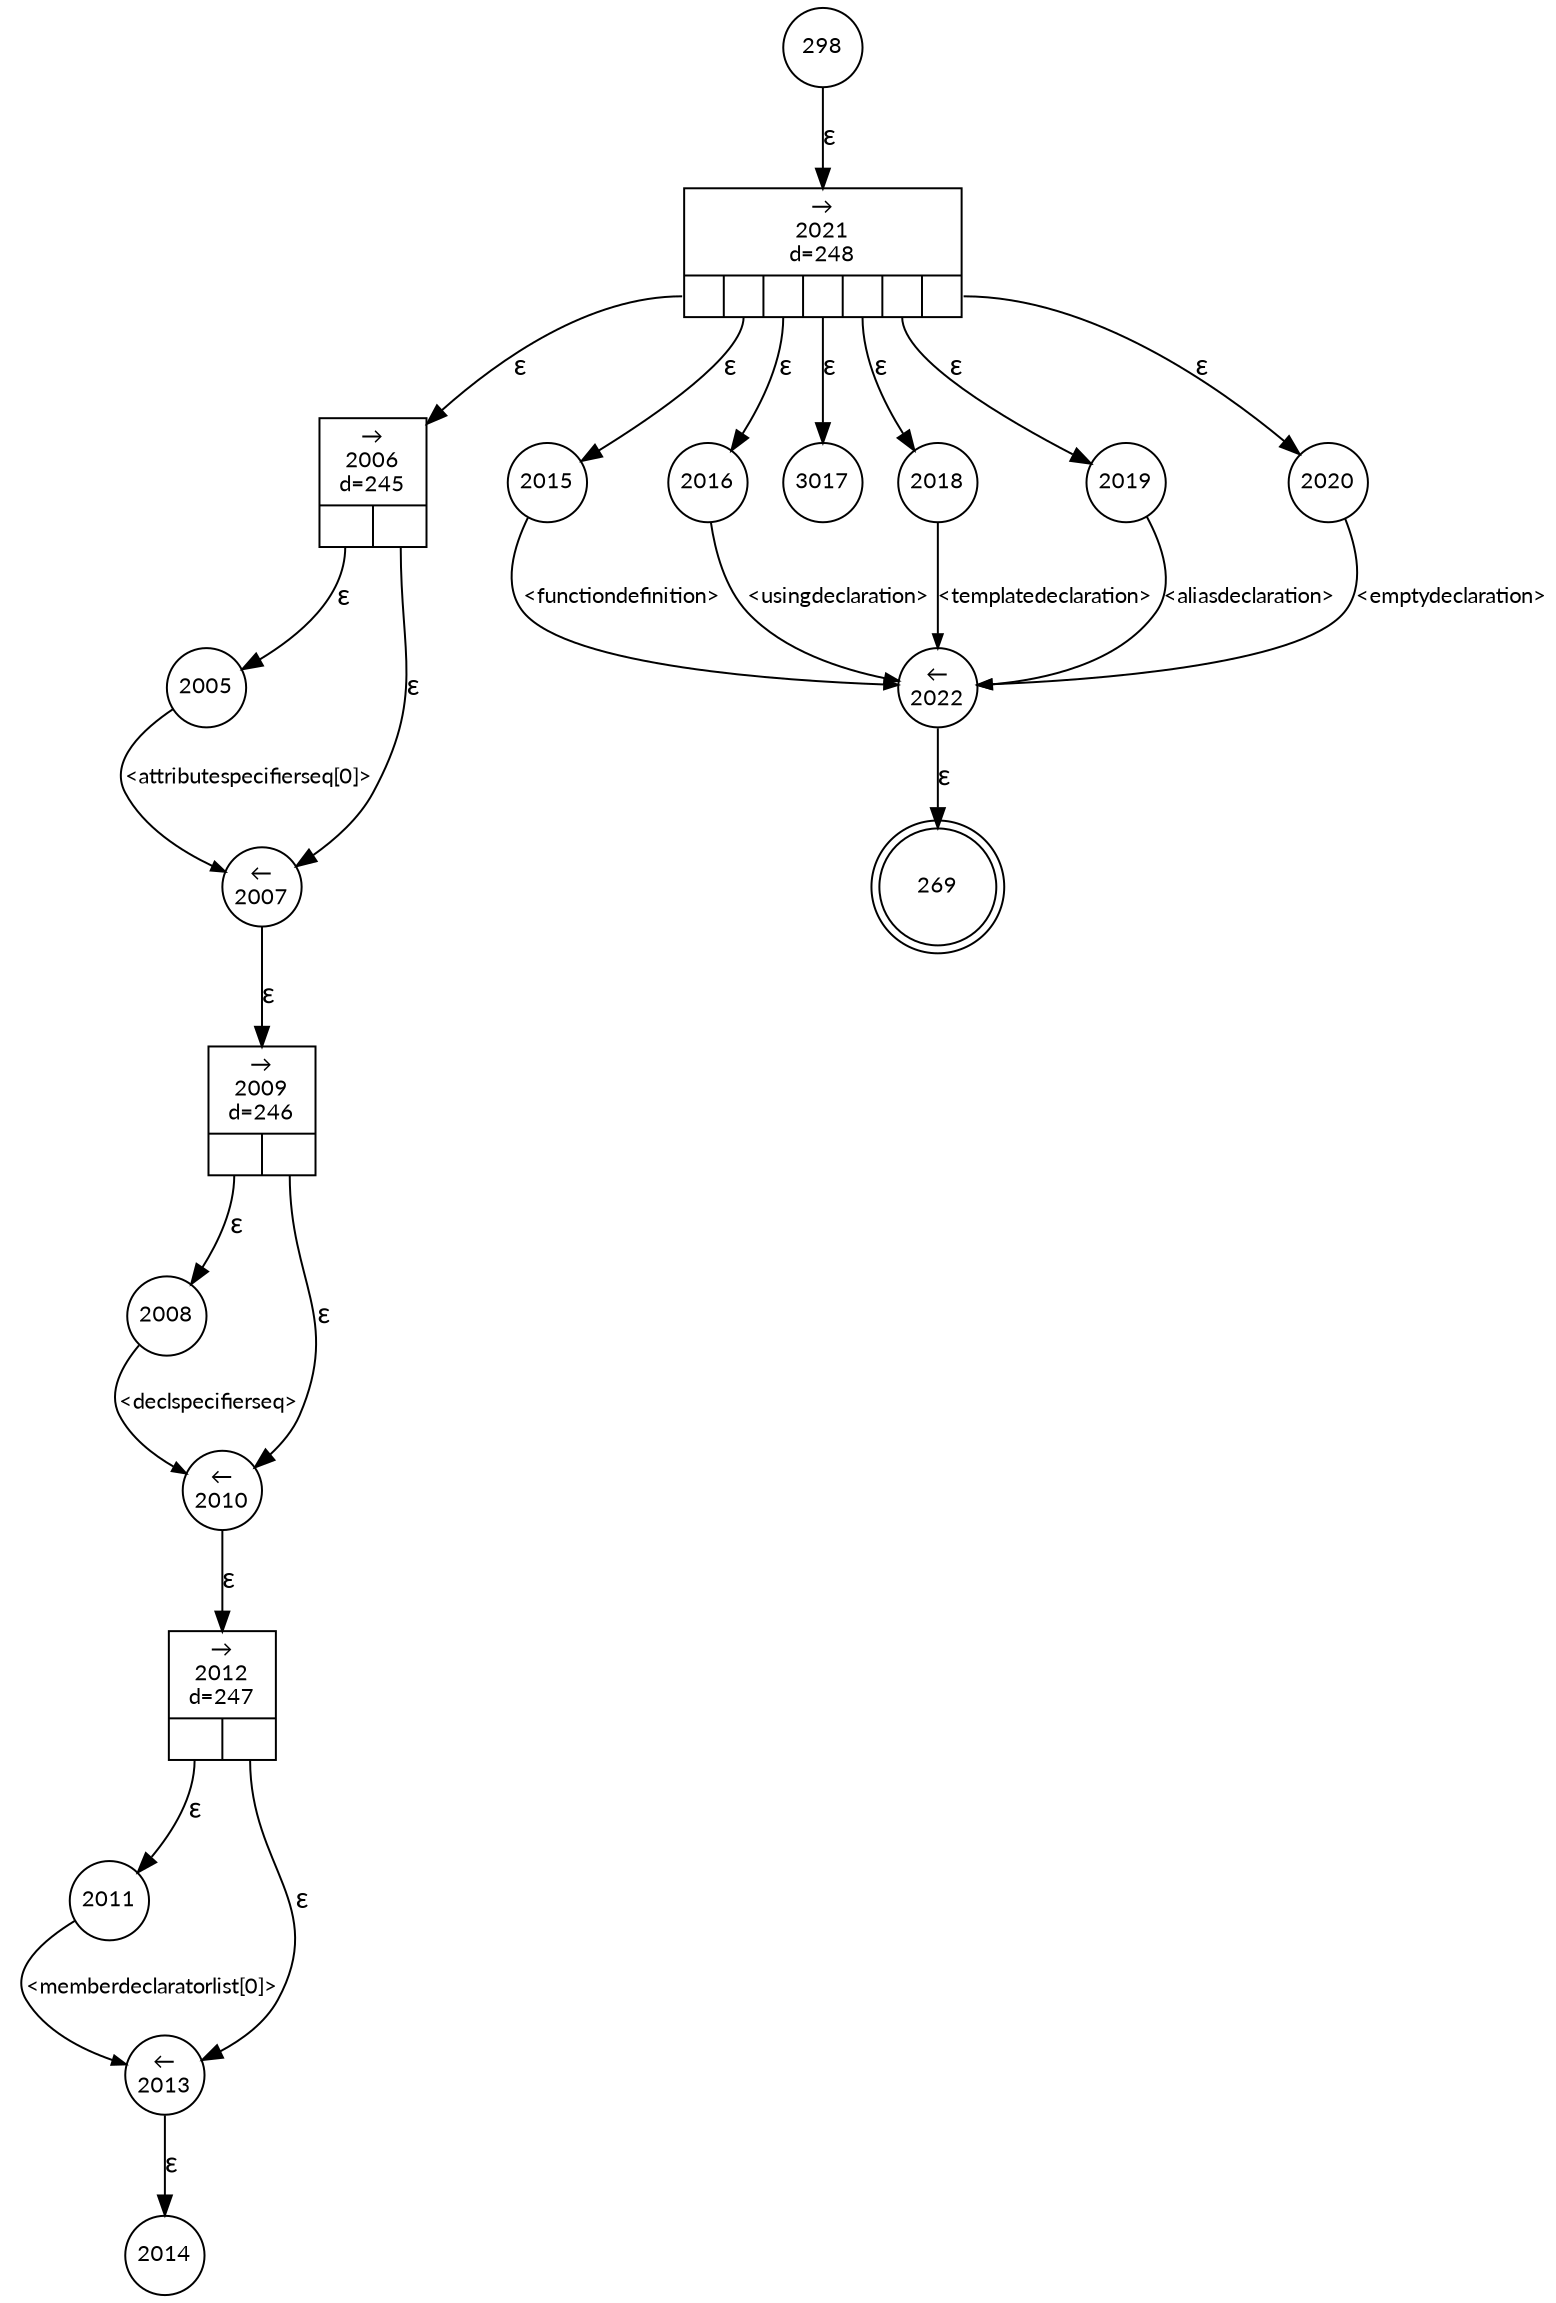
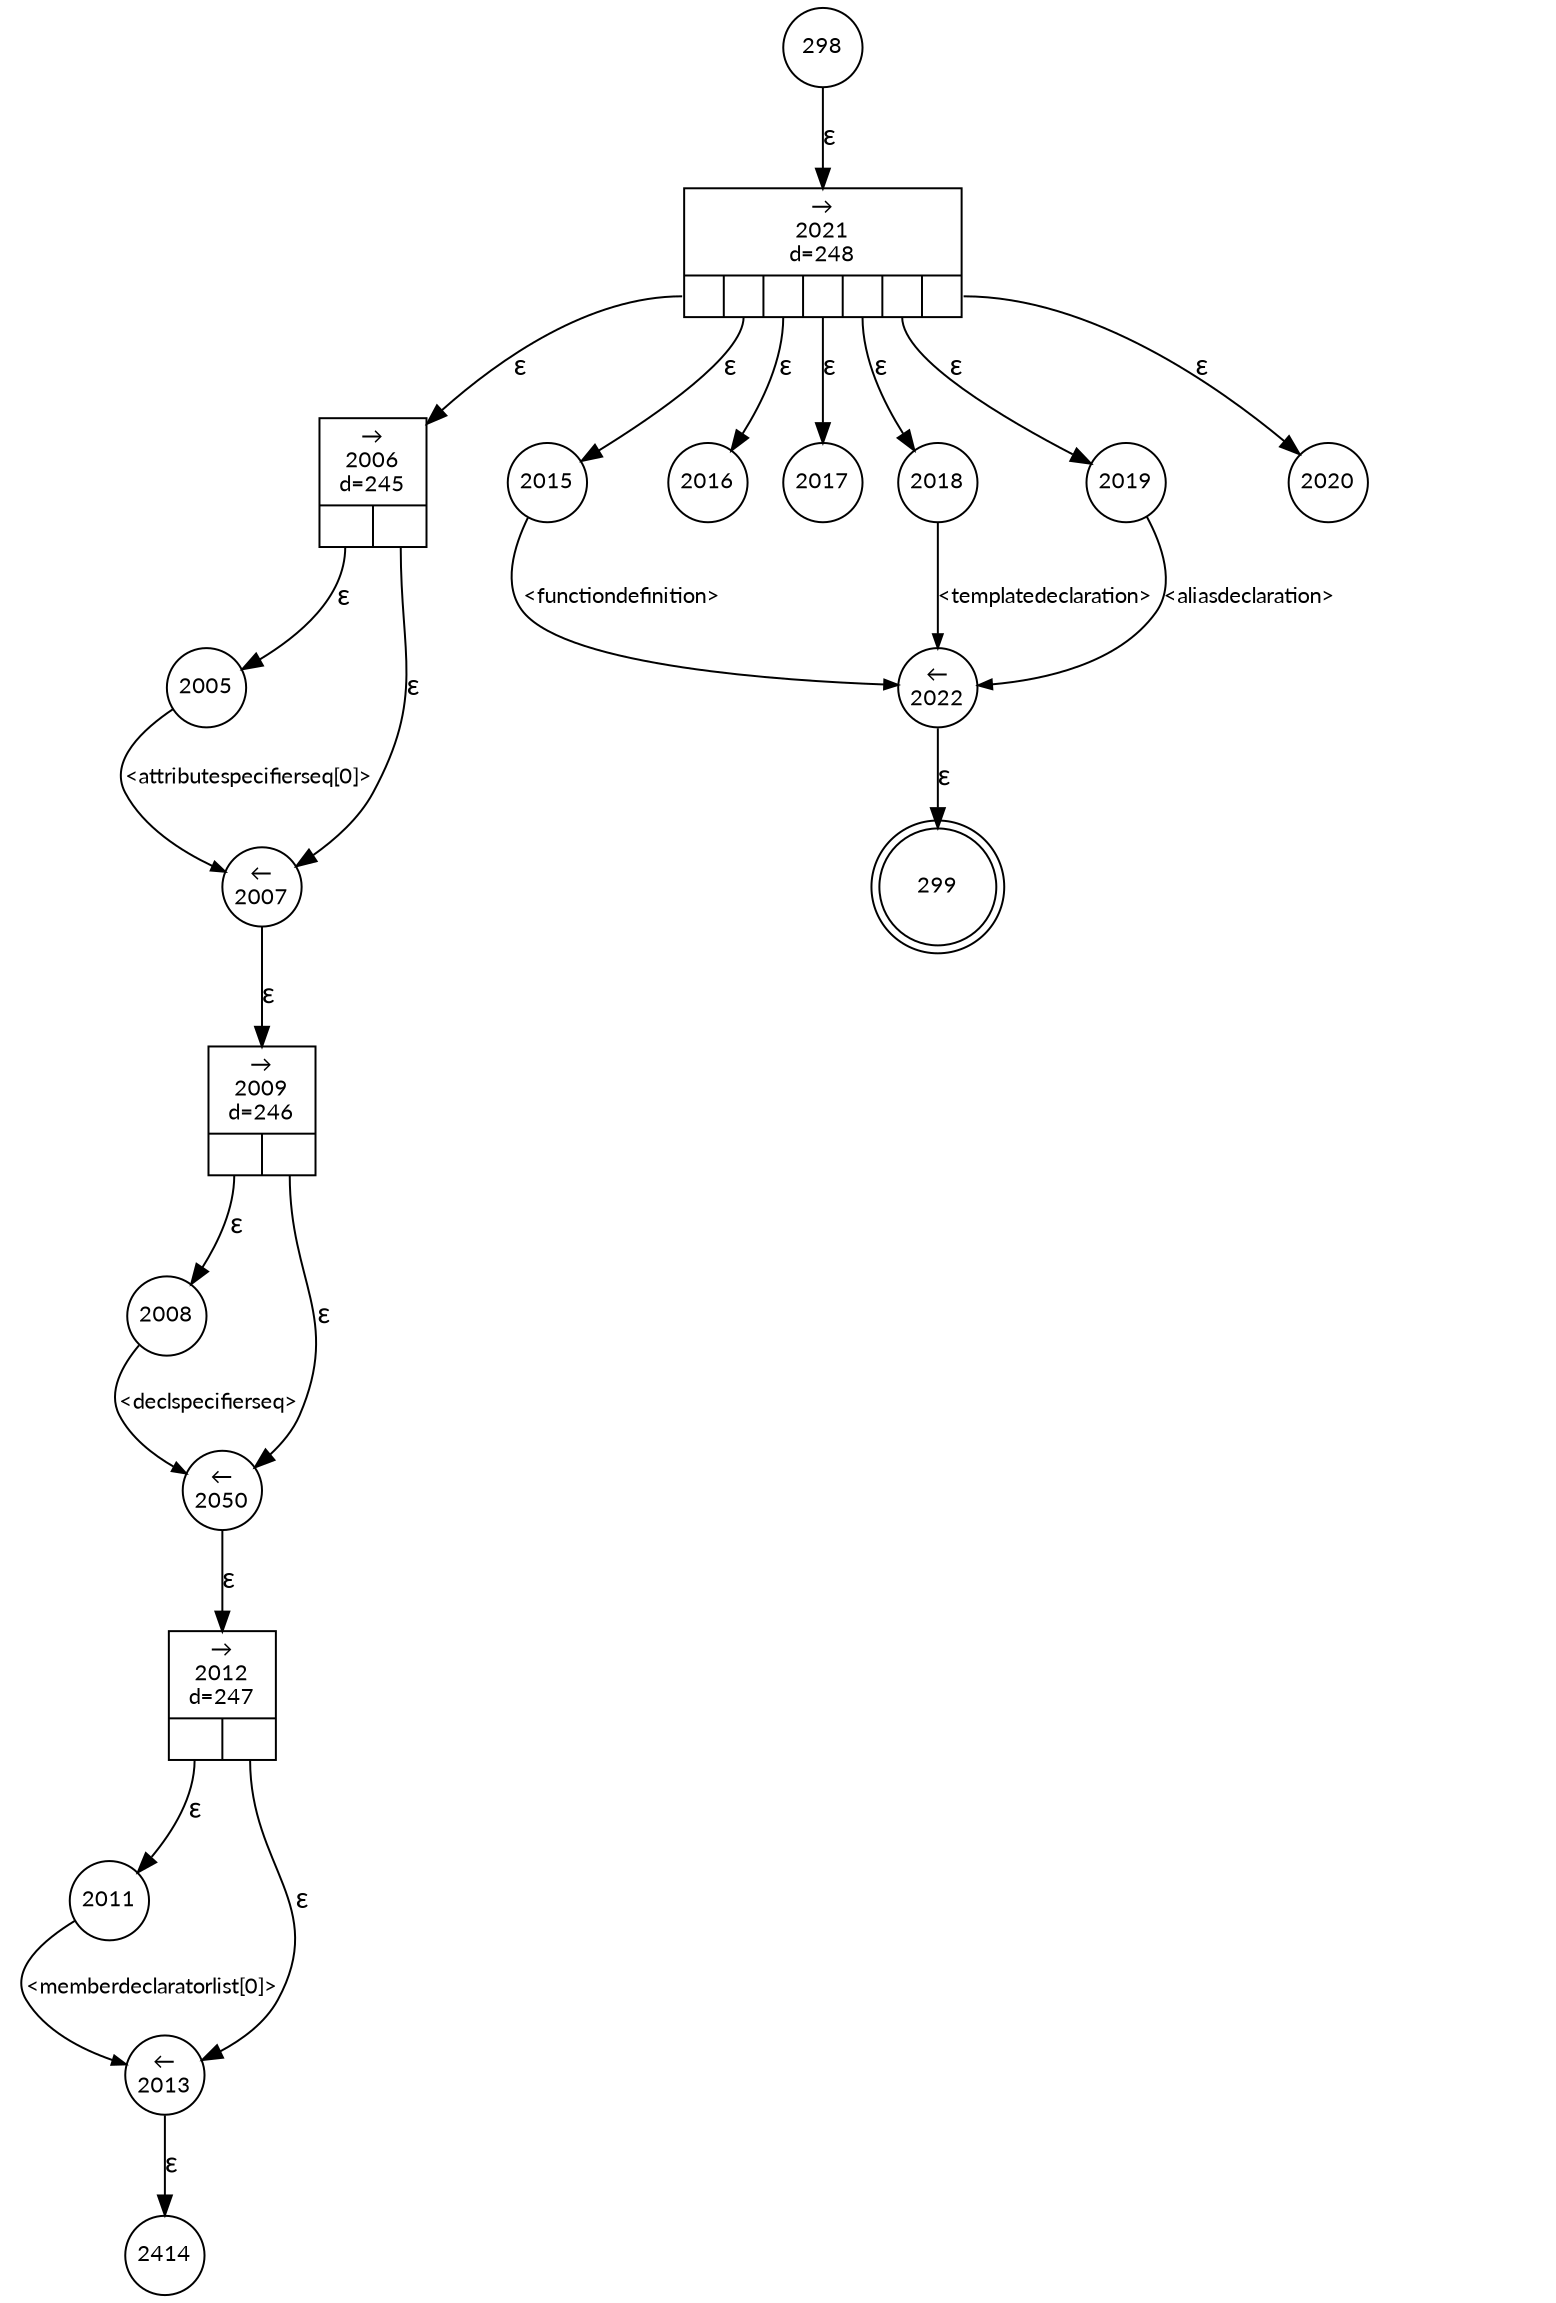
  digraph {
    fontname=Lato
    rankdir=TB
    node [fixedsize=true fontname=Lato fontsize=11 shape=circle peripheries=1]
    edge [fontname=Lato]
-   n1 [label=269 shape=doublecircle width=.6 peripheries=""]
+   n1 [label=299 shape=doublecircle width=.6 peripheries=""]
    n2 [label=2016 width=.55]
    n3 [label="&larr;\n2022" width=.55]
-   n4 [label=3017 width=.55]
+   n4 [label=2017 width=.55]
    n5 [label=2018 width=.55]
    n6 [label=2019 width=.55]
    n7 [label=2020 width=.55]
    n8 [fixedsize=false label="{&rarr;\n2021\nd=248|{<p0>|<p1>|<p2>|<p3>|<p4>|<p5>|<p6>}}" shape=record]
    n9 [fixedsize=false label="{&rarr;\n2006\nd=245|{<p0>|<p1>}}" shape=record]
    n10 [label=2015 width=.55]
    n11 [label=2005 width=.55]
    n12 [label="&larr;\n2007" width=.55]
    n13 [label=298 width=.55]
    n14 [fixedsize=false label="{&rarr;\n2009\nd=246|{<p0>|<p1>}}" shape=record]
    n15 [label=2008 width=.55]
-   n16 [label="&larr;\n2010" width=.55]
+   n16 [label="&larr;\n2050" width=.55]
    n17 [fixedsize=false label="{&rarr;\n2012\nd=247|{<p0>|<p1>}}" shape=record]
    n18 [label=2011 width=.55]
    n19 [label="&larr;\n2013" width=.55]
-   n20 [label=2014 width=.55]
-   n2 -> n3 [arrowhead=normal arrowsize=.7 fontsize=11 label="<usingdeclaration>"]
+   n20 [label=2414 width=.55]
    n3 -> n1 [label="&epsilon;"]
    n5 -> n3 [arrowhead=normal arrowsize=.7 fontsize=11 label="<templatedeclaration>"]
    n6 -> n3 [arrowhead=normal arrowsize=.7 fontsize=11 label="<aliasdeclaration>"]
-   n7 -> n3 [arrowhead=normal arrowsize=.7 fontsize=11 label="<emptydeclaration>"]
    n8 -> n2 [label="&epsilon;" tailport=p2]
    n8 -> n4 [label="&epsilon;" tailport=p3]
    n8 -> n5 [label="&epsilon;" tailport=p4]
    n8 -> n6 [label="&epsilon;" tailport=p5]
    n8 -> n7 [label="&epsilon;" tailport=p6]
    n8 -> n9 [label="&epsilon;" tailport=p0]
    n8 -> n10 [label="&epsilon;" tailport=p1]
    n9 -> n11 [label="&epsilon;" tailport=p0]
    n9 -> n12 [label="&epsilon;" tailport=p1]
    n10 -> n3 [arrowhead=normal arrowsize=.7 fontsize=11 label="<functiondefinition>"]
    n11 -> n12 [arrowhead=normal arrowsize=.7 fontsize=11 label="<attributespecifierseq[0]>"]
    n12 -> n14 [label="&epsilon;"]
    n13 -> n8 [label="&epsilon;"]
    n14 -> n15 [label="&epsilon;" tailport=p0]
    n14 -> n16 [label="&epsilon;" tailport=p1]
    n15 -> n16 [arrowhead=normal arrowsize=.7 fontsize=11 label="<declspecifierseq>"]
    n16 -> n17 [label="&epsilon;"]
    n17 -> n18 [label="&epsilon;" tailport=p0]
    n17 -> n19 [label="&epsilon;" tailport=p1]
    n18 -> n19 [arrowhead=normal arrowsize=.7 fontsize=11 label="<memberdeclaratorlist[0]>"]
    n19 -> n20 [label="&epsilon;"]
  }
